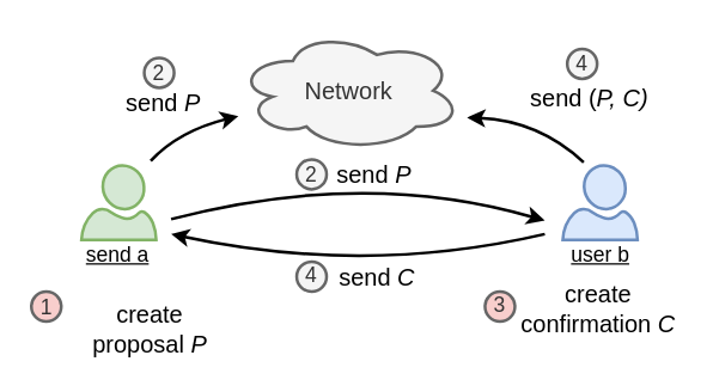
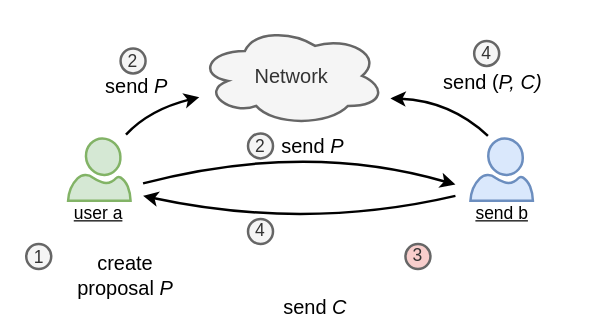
  <mxCell id="0" />
  <mxCell id="1" parent="0" />
  <mxCell id="2" value="Network" style="ellipse;shape=cloud;whiteSpace=wrap;html=1;fillColor=#f5f5f5;strokeColor=#666666;fontColor=#333333;fontSize=16;strokeWidth=2;" vertex="1" parent="1"><mxGeometry x="158" y="20" width="150" height="80" as="geometry" /></mxCell>
  <mxCell id="3" value="" style="verticalLabelPosition=bottom;html=1;verticalAlign=top;align=center;strokeColor=#82b366;fillColor=#d5e8d4;shape=mxgraph.azure.user;fontSize=16;strokeWidth=2;" vertex="1" parent="1"><mxGeometry x="54" y="110" width="50" height="50" as="geometry" /></mxCell>
  <mxCell id="4" value="" style="verticalLabelPosition=bottom;html=1;verticalAlign=top;align=center;strokeColor=#6c8ebf;fillColor=#dae8fc;shape=mxgraph.azure.user;fontSize=16;strokeWidth=2;" vertex="1" parent="1"><mxGeometry x="376" y="110" width="50" height="50" as="geometry" /></mxCell>
  <mxCell id="5" value="create proposal &lt;i&gt;P&lt;/i&gt;" style="text;html=1;strokeColor=none;fillColor=none;align=center;verticalAlign=middle;whiteSpace=wrap;rounded=0;fontSize=16;" vertex="1" parent="1"><mxGeometry x="55.5" y="199" width="87.5" height="41" as="geometry" /></mxCell>
  <mxCell id="6" value="" style="endArrow=classic;html=1;strokeWidth=2;fontSize=16;curved=1;" edge="1" parent="1"><mxGeometry width="50" height="50" relative="1" as="geometry"><mxPoint x="114" y="146" as="sourcePoint" /><mxPoint x="364" y="147" as="targetPoint" /><Array as="points"><mxPoint x="244" y="112" /></Array></mxGeometry></mxCell>
  <mxCell id="7" value="" style="endArrow=classic;html=1;strokeWidth=2;fontSize=16;curved=1;" edge="1" parent="1"><mxGeometry width="50" height="50" relative="1" as="geometry"><mxPoint x="100.333" y="107" as="sourcePoint" /><mxPoint x="159" y="77" as="targetPoint" /><Array as="points"><mxPoint x="119" y="87" /></Array></mxGeometry></mxCell>
  <mxCell id="8" value="send &lt;i&gt;P&lt;/i&gt;" style="text;html=1;strokeColor=none;fillColor=none;align=center;verticalAlign=middle;whiteSpace=wrap;rounded=0;fontSize=16;" vertex="1" parent="1"><mxGeometry x="222" y="106" width="56" height="20" as="geometry" /></mxCell>
  <mxCell id="9" value="send &lt;i&gt;P&lt;/i&gt;" style="text;html=1;strokeColor=none;fillColor=none;align=center;verticalAlign=middle;whiteSpace=wrap;rounded=0;fontSize=16;rotation=0;" vertex="1" parent="1"><mxGeometry x="81" y="58" width="56" height="20" as="geometry" /></mxCell>
- <mxCell id="10" value="create confirmation &lt;i&gt;C&lt;/i&gt;" style="text;html=1;strokeColor=none;fillColor=none;align=center;verticalAlign=middle;whiteSpace=wrap;rounded=0;fontSize=16;" vertex="1" parent="1"><mxGeometry x="345" y="185.5" width="110" height="41" as="geometry" /></mxCell>
  <mxCell id="11" value="" style="endArrow=classic;html=1;strokeWidth=2;fontSize=16;curved=1;" edge="1" parent="1"><mxGeometry width="50" height="50" relative="1" as="geometry"><mxPoint x="364" y="156" as="sourcePoint" /><mxPoint x="114" y="156" as="targetPoint" /><Array as="points"><mxPoint x="244" y="184" /></Array></mxGeometry></mxCell>
- <mxCell id="12" value="send &lt;i&gt;C&lt;/i&gt;" style="text;html=1;strokeColor=none;fillColor=none;align=center;verticalAlign=middle;whiteSpace=wrap;rounded=0;fontSize=16;" vertex="1" parent="1"><mxGeometry x="224" y="174.5" width="56" height="20" as="geometry" /></mxCell>
+ <mxCell id="12" value="send &lt;i&gt;C&lt;/i&gt;" style="text;html=1;strokeColor=none;fillColor=none;align=center;verticalAlign=middle;whiteSpace=wrap;rounded=0;fontSize=16;" vertex="1" parent="1"><mxGeometry x="224" y="234.5" width="56" height="20" as="geometry" /></mxCell>
  <mxCell id="13" value="" style="endArrow=classic;html=1;strokeWidth=2;fontSize=16;curved=1;" edge="1" parent="1"><mxGeometry width="50" height="50" relative="1" as="geometry"><mxPoint x="390" y="108" as="sourcePoint" /><mxPoint x="312" y="78" as="targetPoint" /><Array as="points"><mxPoint x="360" y="80" /></Array></mxGeometry></mxCell>
  <mxCell id="14" value="send (&lt;i&gt;P, C)&lt;/i&gt;" style="text;html=1;strokeColor=none;fillColor=none;align=center;verticalAlign=middle;whiteSpace=wrap;rounded=0;fontSize=16;rotation=0;" vertex="1" parent="1"><mxGeometry x="349" y="55" width="90" height="20" as="geometry" /></mxCell>
- <mxCell id="15" value="1" style="ellipse;whiteSpace=wrap;html=1;aspect=fixed;strokeWidth=2;fontSize=14;fillColor=#f8cecc;strokeColor=#666666;fontColor=#333333;" vertex="1" parent="1"><mxGeometry x="20.5" y="194.5" width="20" height="20" as="geometry" /></mxCell>
+ <mxCell id="15" value="1" style="ellipse;whiteSpace=wrap;html=1;aspect=fixed;strokeWidth=2;fontSize=14;fillColor=#f5f5f5;strokeColor=#666666;fontColor=#333333;" vertex="1" parent="1"><mxGeometry x="20.5" y="194.5" width="20" height="20" as="geometry" /></mxCell>
  <mxCell id="16" value="2" style="ellipse;whiteSpace=wrap;html=1;aspect=fixed;strokeWidth=2;fontSize=14;fillColor=#f5f5f5;strokeColor=#666666;fontColor=#333333;spacingTop=-1;" vertex="1" parent="1"><mxGeometry x="198" y="106" width="20" height="20" as="geometry" /></mxCell>
  <mxCell id="17" value="2" style="ellipse;whiteSpace=wrap;html=1;aspect=fixed;strokeWidth=2;fontSize=14;fillColor=#f5f5f5;strokeColor=#666666;fontColor=#333333;spacingTop=-1;" vertex="1" parent="1"><mxGeometry x="96" y="38" width="20" height="20" as="geometry" /></mxCell>
  <mxCell id="18" value="3" style="ellipse;whiteSpace=wrap;html=1;aspect=fixed;strokeWidth=2;fontSize=14;fillColor=#f8cecc;strokeColor=#666666;fontColor=#333333;spacingTop=-1;" vertex="1" parent="1"><mxGeometry x="324" y="194.5" width="20" height="20" as="geometry" /></mxCell>
  <mxCell id="19" value="4" style="ellipse;whiteSpace=wrap;html=1;aspect=fixed;strokeWidth=2;fontSize=14;fillColor=#f5f5f5;strokeColor=#666666;fontColor=#333333;spacingTop=-1;" vertex="1" parent="1"><mxGeometry x="198" y="174.5" width="20" height="20" as="geometry" /></mxCell>
  <mxCell id="20" value="4" style="ellipse;whiteSpace=wrap;html=1;aspect=fixed;strokeWidth=2;fontSize=14;fillColor=#f5f5f5;strokeColor=#666666;fontColor=#333333;spacingTop=-1;" vertex="1" parent="1"><mxGeometry x="379" y="32" width="20" height="20" as="geometry" /></mxCell>
- <mxCell id="21" value="send a" style="text;html=1;strokeColor=none;fillColor=none;align=center;verticalAlign=middle;whiteSpace=wrap;rounded=0;fontSize=14;fontStyle=4" vertex="1" parent="1"><mxGeometry x="52" y="160" width="53" height="20" as="geometry" /></mxCell>
- <mxCell id="22" value="user b" style="text;html=1;strokeColor=none;fillColor=none;align=center;verticalAlign=middle;whiteSpace=wrap;rounded=0;fontSize=14;fontStyle=4" vertex="1" parent="1"><mxGeometry x="374.5" y="160" width="53" height="20" as="geometry" /></mxCell>
+ <mxCell id="21" value="user a" style="text;html=1;strokeColor=none;fillColor=none;align=center;verticalAlign=middle;whiteSpace=wrap;rounded=0;fontSize=14;fontStyle=4" vertex="1" parent="1"><mxGeometry x="52" y="160" width="53" height="20" as="geometry" /></mxCell>
+ <mxCell id="22" value="send b" style="text;html=1;strokeColor=none;fillColor=none;align=center;verticalAlign=middle;whiteSpace=wrap;rounded=0;fontSize=14;fontStyle=4" vertex="1" parent="1"><mxGeometry x="374.5" y="160" width="53" height="20" as="geometry" /></mxCell>
